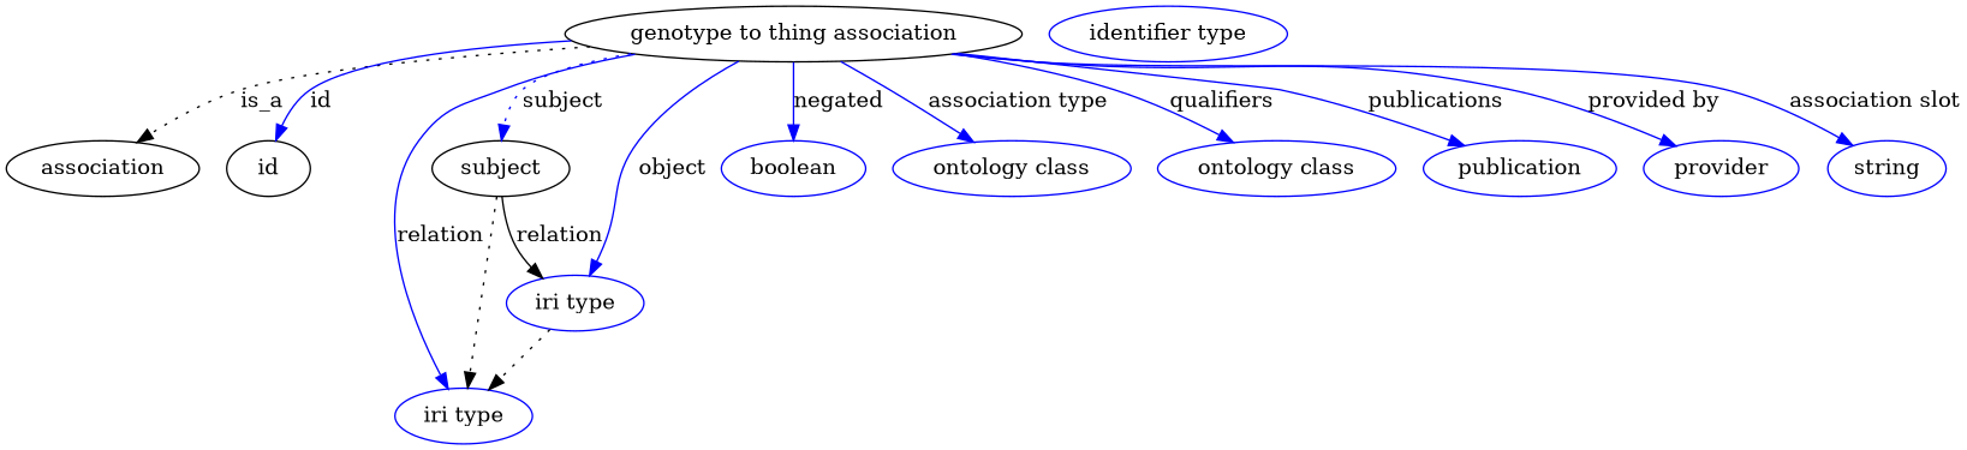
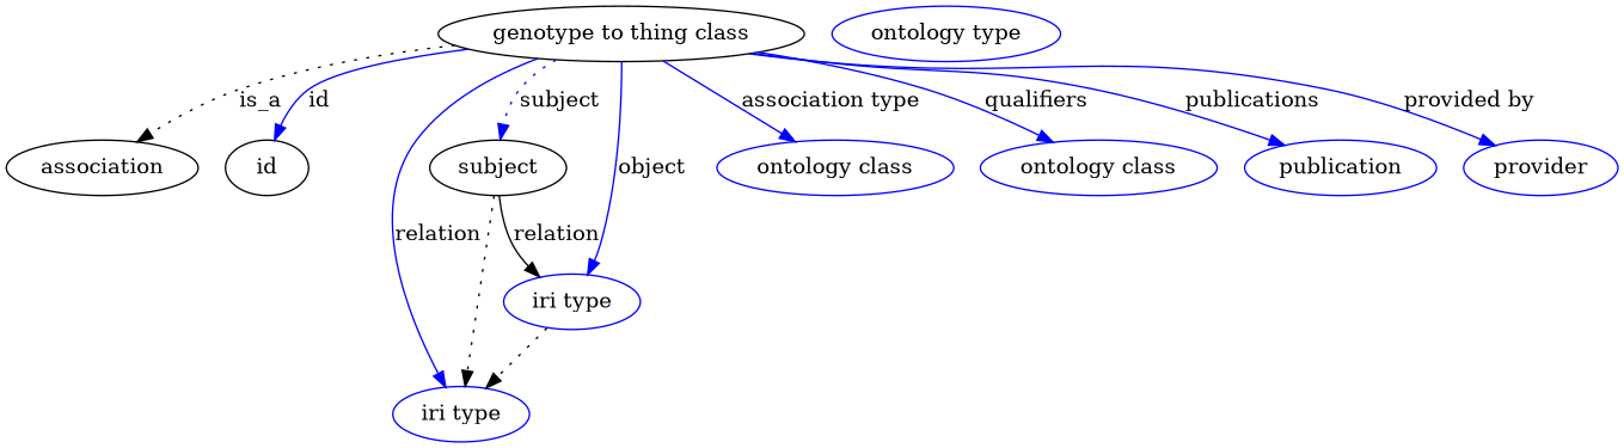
  digraph {
    node [color=blue]
    edge [style=solid color=blue]
-   n1 [height=0.5 label="genotype to thing association" width=3.153 color=""]
+   n1 [height=0.5 label="genotype to thing class" width=3.153 color=""]
    association [height=0.5 width=1.3723 color=""]
    id [height=0.5 width=0.75 color=""]
    subject [height=0.5 width=0.97656 color=""]
    n5 [height=0.5 label="iri type" width=0.9834]
    n6 [height=0.5 label="iri type" width=0.9834]
-   n7 [height=0.5 label=boolean width=1.0584]
    n8 [height=0.5 label="ontology class" width=1.6931]
    n9 [height=0.5 label="ontology class" width=1.6931]
    n10 [height=0.5 label=publication width=1.3859]
    n11 [height=0.5 label=provider width=1.1129]
-   n12 [height=0.5 label=string width=0.8403]
-   n13 [height=0.5 label="identifier type" width=1.652]
+   n13 [height=0.5 label="ontology type" width=1.652]
    n1 -> association [label=is_a style=dotted color=""]
    n1 -> id [label=id]
    n1 -> subject [label=subject style=dotted]
    n1 -> n5 [label=relation]
    n1 -> n6 [label=object]
-   n1 -> n7 [label=negated]
    n1 -> n8 [label="association type"]
    n1 -> n9 [label=qualifiers]
    n1 -> n10 [label=publications]
    n1 -> n11 [label="provided by"]
-   n1 -> n12 [label="association slot"]
    subject -> n5 [style=dotted color=""]
    subject -> n6 [label=relation style="" color=""]
    n6 -> n5 [style=dotted color=""]
  }
